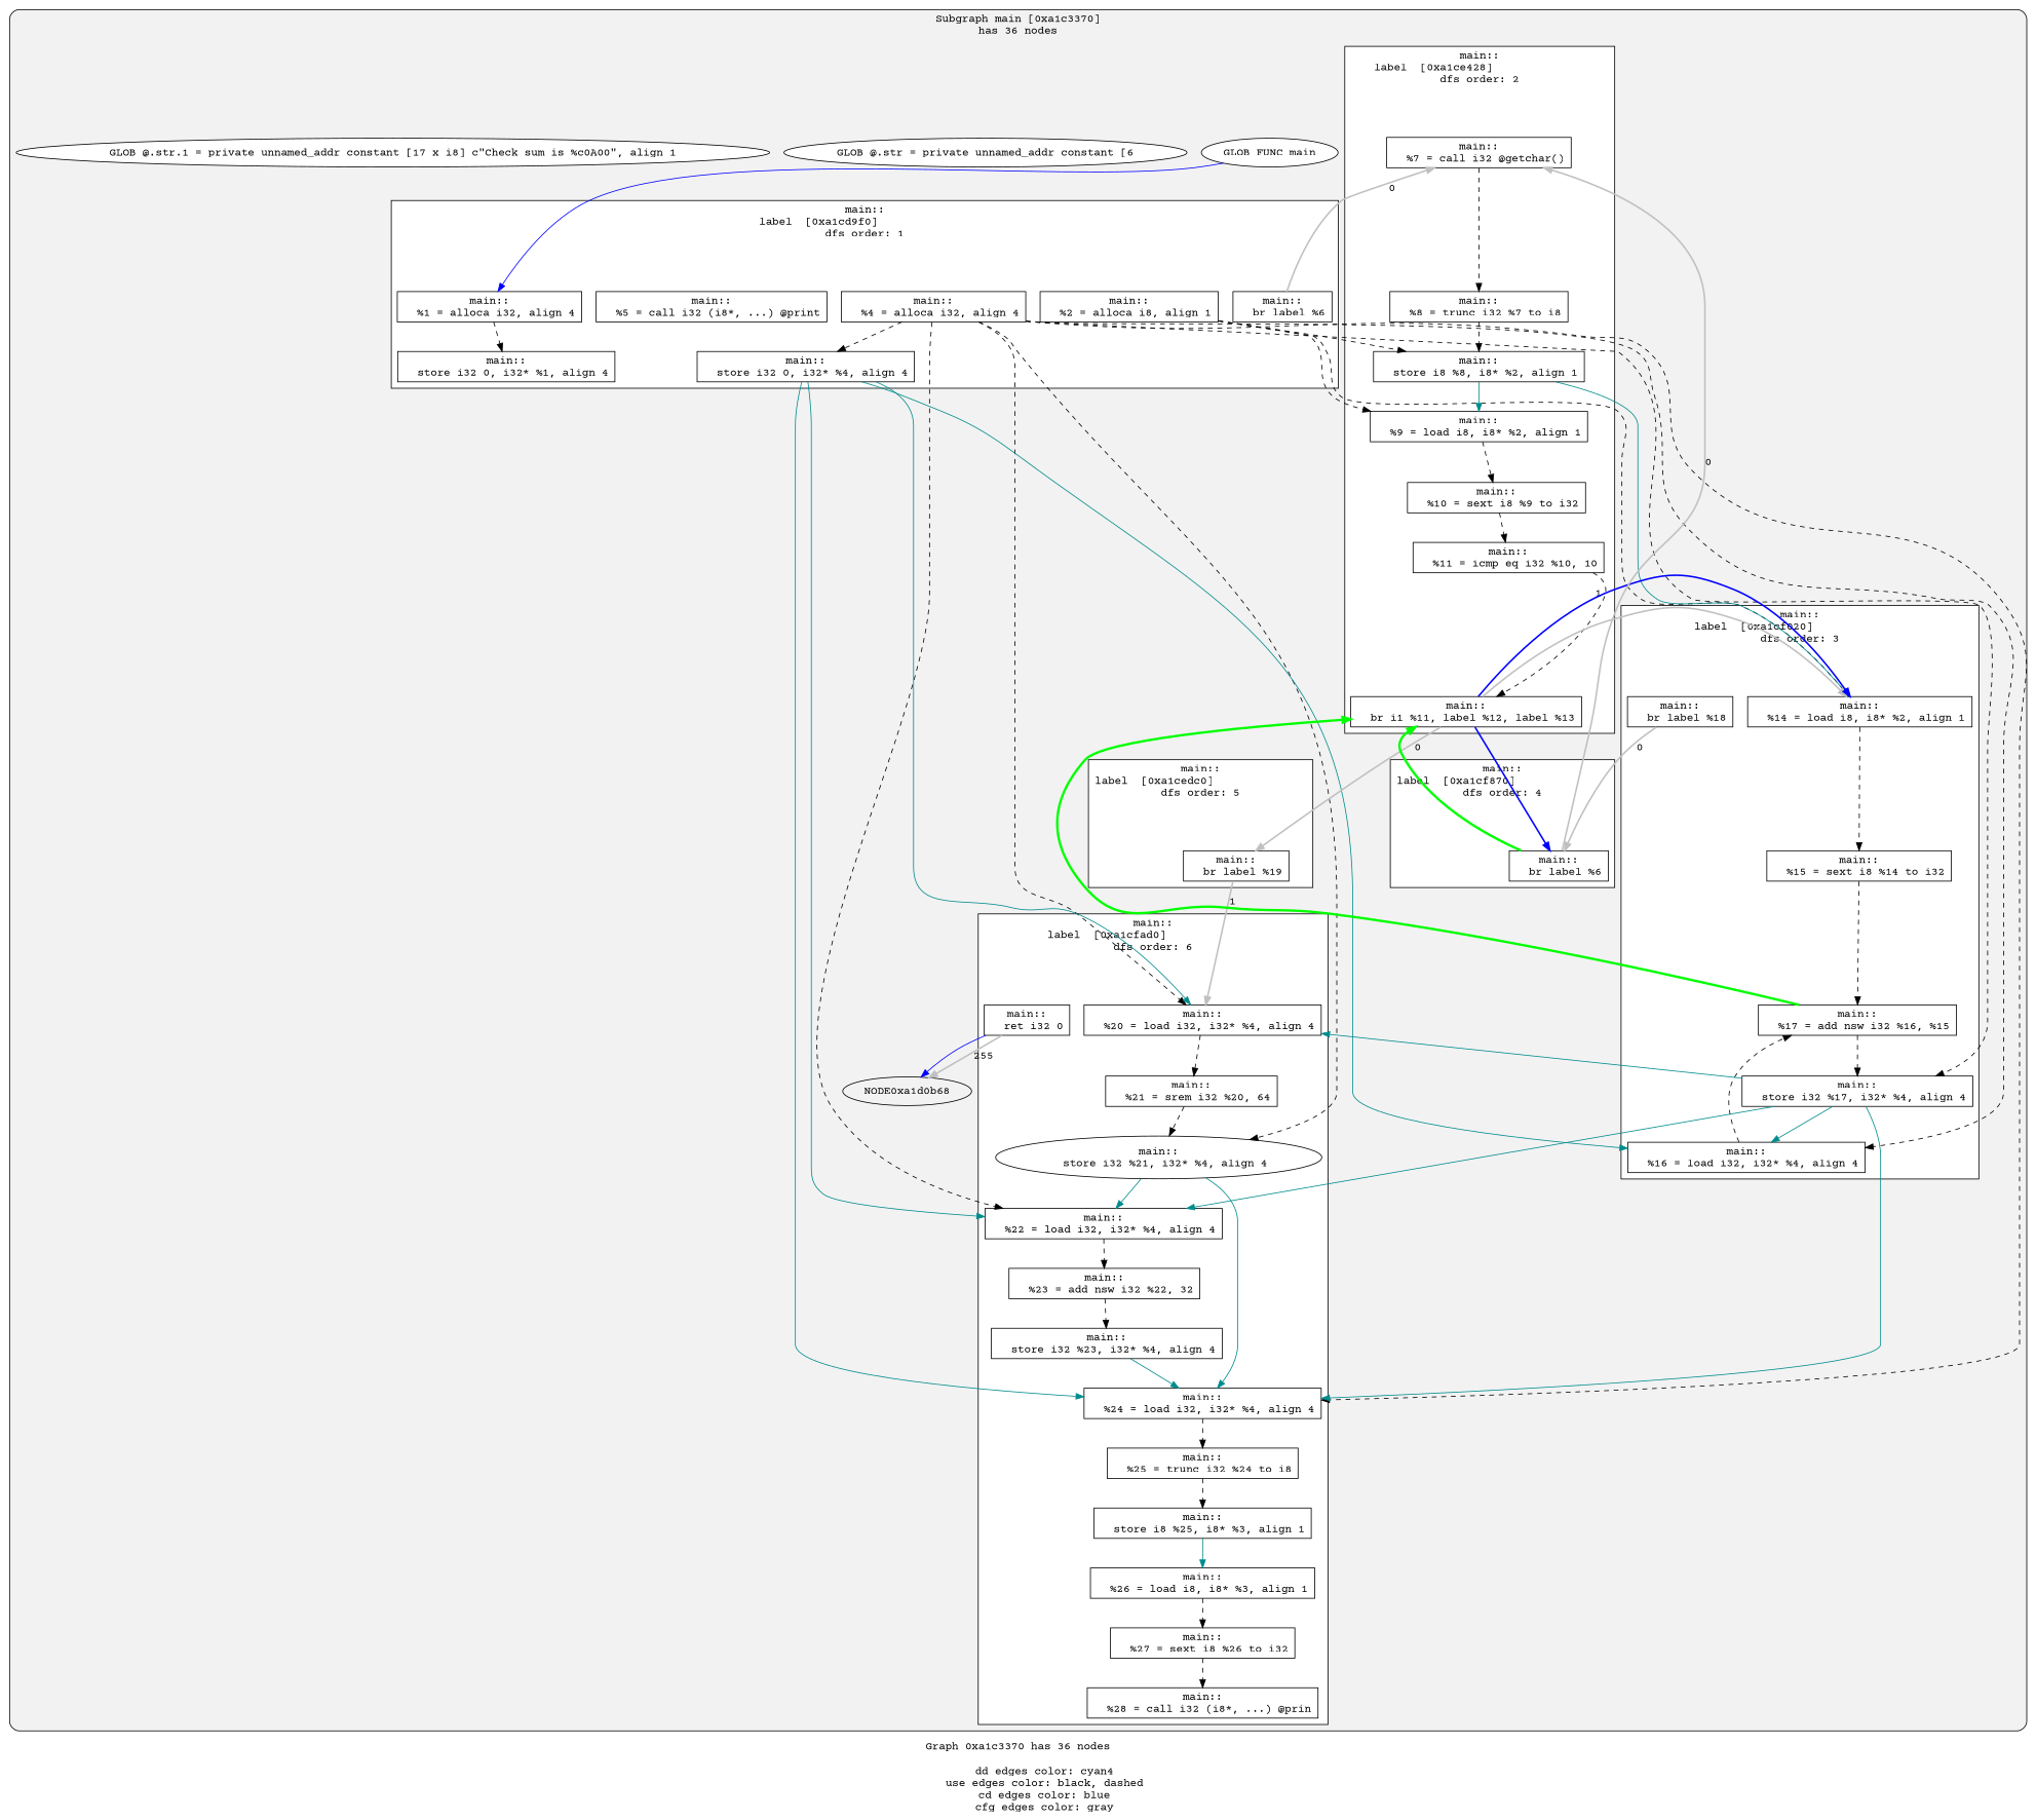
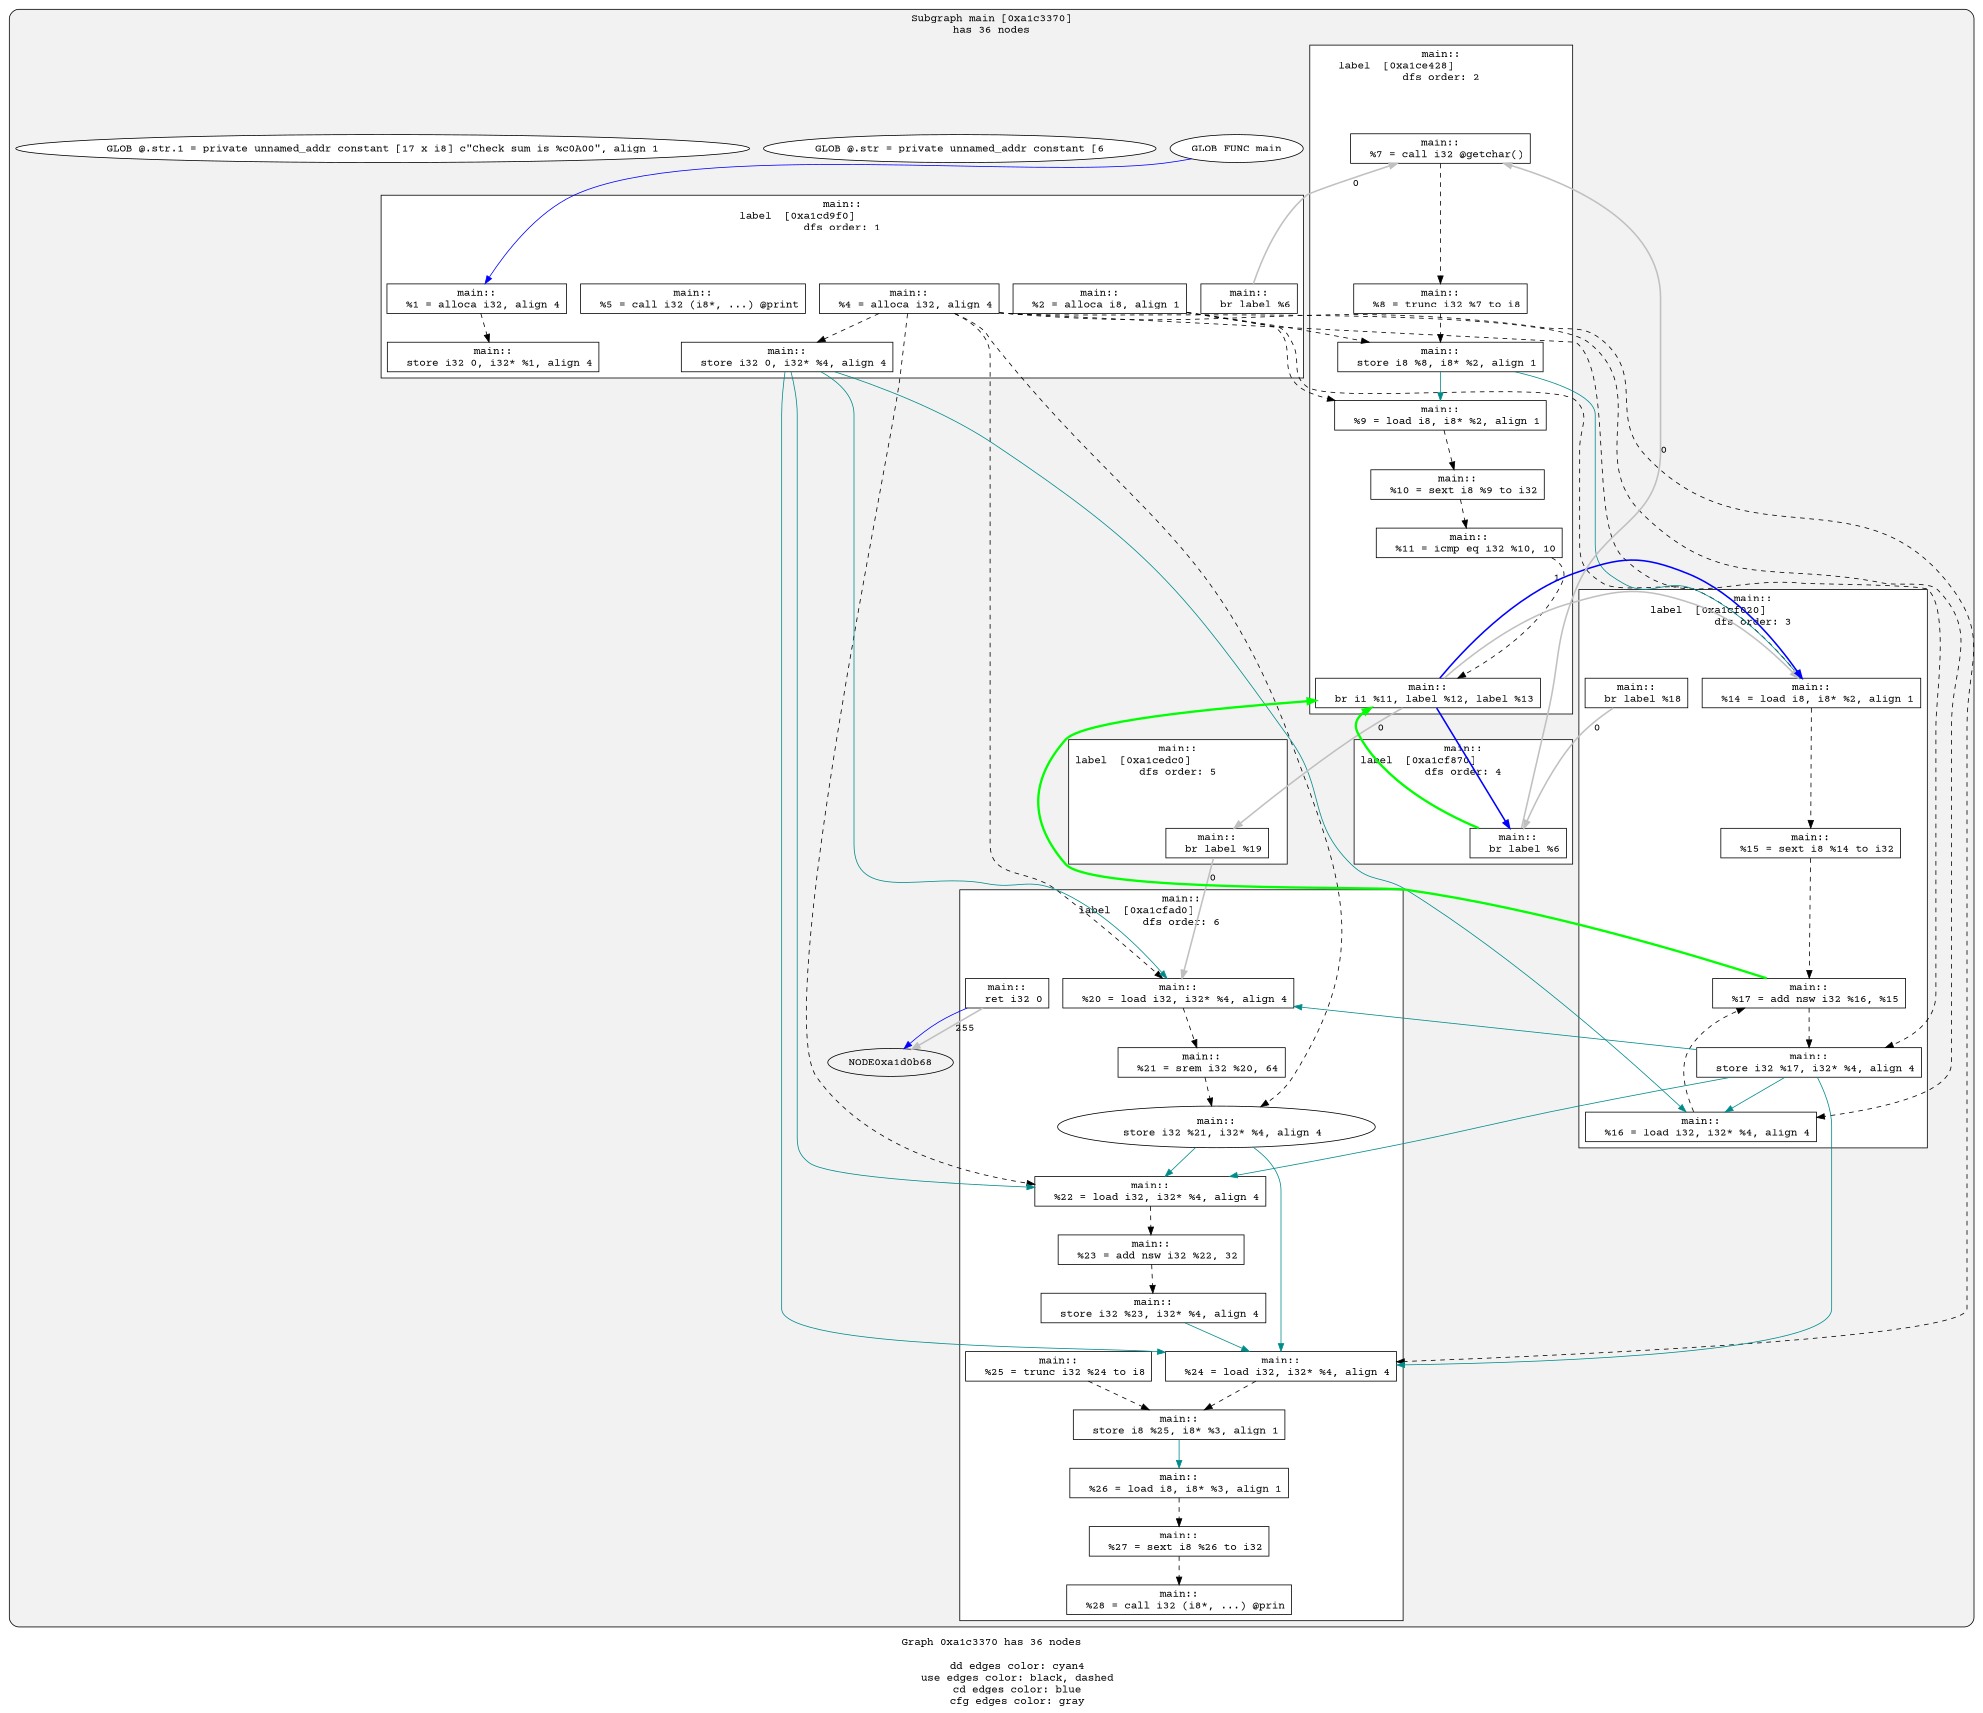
  digraph {
    compound=true
    fontname="Courier Prime"
    label="Graph 0xa1c3370 has 36 nodes\n\n	dd edges color: cyan4\n	use edges color: black, dashed\n	cd edges color: blue\n	cfg edges color: gray"
    node [fillcolor=white fontname="Courier Prime" shape=rect style=filled]
    edge [color=black fontname="Courier Prime" rank=max style=dashed]
    n1 [label="main::\n  %20 = load i32, i32* %4, align 4"]
    n2 [label="main::\n  %21 = srem i32 %20, 64"]
    n3 [label="main::\n  store i32 %21, i32* %4, align 4" shape=ellipse]
    n4 [label="main::\n  %22 = load i32, i32* %4, align 4"]
    n5 [label="main::\n  %23 = add nsw i32 %22, 32"]
    n6 [label="main::\n  store i32 %23, i32* %4, align 4"]
    n7 [label="main::\n  %24 = load i32, i32* %4, align 4"]
    n8 [label="main::\n  %25 = trunc i32 %24 to i8"]
    n9 [label="main::\n  store i8 %25, i8* %3, align 1"]
    n10 [label="main::\n  %26 = load i8, i8* %3, align 1"]
    n11 [label="main::\n  %27 = sext i8 %26 to i32"]
    n12 [label="main::\n  %28 = call i32 (i8*, ...) @prin"]
    n13 [label="main::\n  ret i32 0"]
    n14 [label="main::\n  %1 = alloca i32, align 4"]
    n15 [label="main::\n  %2 = alloca i8, align 1"]
    n16 [label="main::\n  %4 = alloca i32, align 4"]
    n17 [label="main::\n  store i32 0, i32* %1, align 4"]
    n18 [label="main::\n  store i32 0, i32* %4, align 4"]
    n19 [label="main::\n  %5 = call i32 (i8*, ...) @print"]
    n20 [label="main::\n  br label %6"]
    n21 [label="main::\n  %7 = call i32 @getchar()"]
    n22 [label="main::\n  %8 = trunc i32 %7 to i8"]
    n23 [label="main::\n  store i8 %8, i8* %2, align 1"]
    n24 [label="main::\n  %9 = load i8, i8* %2, align 1"]
    n25 [label="main::\n  %10 = sext i8 %9 to i32"]
    n26 [label="main::\n  %11 = icmp eq i32 %10, 10"]
    n27 [label="main::\n  br i1 %11, label %12, label %13"]
    n28 [label="main::\n  br label %19"]
    n29 [label="main::\n  %14 = load i8, i8* %2, align 1"]
    n30 [label="main::\n  %15 = sext i8 %14 to i32"]
    n31 [label="main::\n  %16 = load i32, i32* %4, align 4"]
    n32 [label="main::\n  %17 = add nsw i32 %16, %15"]
    n33 [label="main::\n  store i32 %17, i32* %4, align 4"]
    n34 [label="main::\n  br label %18"]
    n35 [label="main::\n  br label %6"]
    NODE0xa1d0b68 [fillcolor="" shape="" style=""]
    n37 [label="GLOB FUNC main" shape=""]
    n38 [label="GLOB @.str = private unnamed_addr constant [6" shape=""]
    n39 [label="GLOB @.str.1 = private unnamed_addr constant [17 x i8] c\"Check sum is %c\0A\00\", align 1" shape=""]
    subgraph cluster_1 {
      fillcolor=gray95
      label="Subgraph main [0xa1c3370]\nhas 36 nodes\n"
      style="filled, rounded"
      NODE0xa1d0b68
      n37
      n38
      n39
      subgraph cluster_2 {
        fillcolor=white
        label="main::\nlabel  [0xa1cfad0]		\ndfs order: 6"
        style=filled
        n1
        n2
        n3
        n4
        n5
        n6
        n7
        n8
        n9
        n10
        n11
        n12
        n13
      }
      subgraph cluster_3 {
        fillcolor=white
        label="main::\nlabel  [0xa1cd9f0]		\ndfs order: 1"
        style=filled
        n14
        n15
        n16
        n17
        n18
        n19
        n20
      }
      subgraph cluster_4 {
        fillcolor=white
        label="main::\nlabel  [0xa1ce428]		\ndfs order: 2"
        style=filled
        n21
        n22
        n23
        n24
        n25
        n26
        n27
      }
      subgraph cluster_5 {
        fillcolor=white
        label="main::\nlabel  [0xa1cedc0]		\ndfs order: 5"
        style=filled
        n28
      }
      subgraph cluster_6 {
        fillcolor=white
        label="main::\nlabel  [0xa1cf020]		\ndfs order: 3"
        style=filled
        n29
        n30
        n31
        n32
        n33
        n34
      }
      subgraph cluster_7 {
        fillcolor=white
        label="main::\nlabel  [0xa1cf870]		\ndfs order: 4"
        style=filled
        n35
      }
    }
    n1 -> n2
    n2 -> n3
    n3 -> n4 [color=cyan4 style=""]
    n3 -> n7 [color=cyan4 style=""]
    n4 -> n5
    n5 -> n6
    n6 -> n7 [color=cyan4 style=""]
-   n7 -> n8
+   n7 -> n9
    n8 -> n9
    n9 -> n10 [color=cyan4 style=""]
    n10 -> n11
    n11 -> n12
    n13 -> NODE0xa1d0b68 [color=gray label=255 penwidth=2 rank="" style=""]
    n13 -> NODE0xa1d0b68 [color=blue rank="" style=""]
    n14 -> n17
    n15 -> n23
    n15 -> n24
    n15 -> n29
    n16 -> n1
    n16 -> n3
    n16 -> n4
    n16 -> n7
    n16 -> n18
    n16 -> n31
    n16 -> n33
    n18 -> n1 [color=cyan4 style=""]
    n18 -> n4 [color=cyan4 style=""]
    n18 -> n7 [color=cyan4 style=""]
    n18 -> n31 [color=cyan4 style=""]
    n20 -> n21 [color=gray label=0 penwidth=2 rank="" style=""]
    n21 -> n22
    n22 -> n23
    n23 -> n24 [color=cyan4 style=""]
    n23 -> n29 [color=cyan4 style=""]
    n24 -> n25
    n25 -> n26
    n26 -> n27
    n27 -> n28 [color=gray label=0 penwidth=2 rank="" style=""]
    n27 -> n29 [color=gray label=1 penwidth=2 rank="" style=""]
    n27 -> n29 [color=blue penwidth=2 rank="" style=""]
    n27 -> n35 [color=blue penwidth=2 rank="" style=""]
-   n28 -> n1 [color=gray label=1 penwidth=2 rank="" style=""]
+   n28 -> n1 [color=gray label=0 penwidth=2 rank="" style=""]
    n29 -> n30
    n30 -> n32
    n31 -> n32
    n32 -> n27 [color=green constraint=false penwidth=3 rank="" style=""]
    n32 -> n33
    n33 -> n1 [color=cyan4 style=""]
    n33 -> n4 [color=cyan4 style=""]
    n33 -> n7 [color=cyan4 style=""]
    n33 -> n31 [color=cyan4 style=""]
    n34 -> n35 [color=gray label=0 penwidth=2 rank="" style=""]
    n35 -> n21 [color=gray label=0 penwidth=2 rank="" style=""]
    n35 -> n27 [color=green constraint=false penwidth=3 rank="" style=""]
    n37 -> n14 [color=blue rank="" style=""]
  }
